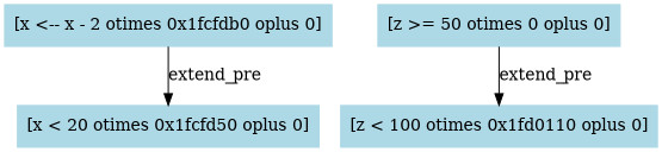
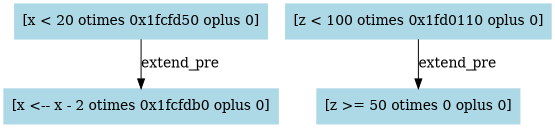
  digraph {
    node [color=lightblue shape=box style=filled]
    edge [color=black]
    n1 [label="[x < 20 otimes 0x1fcfd50 oplus 0]"]
    n2 [label="[x <-- x - 2 otimes 0x1fcfdb0 oplus 0]"]
    n3 [label="[z < 100 otimes 0x1fd0110 oplus 0]"]
    n4 [label="[z >= 50 otimes 0 oplus 0]"]
-   n2 -> n1 [label=extend_pre]
-   n4 -> n3 [label=extend_pre]
+   n1 -> n2 [label=extend_pre]
+   n3 -> n4 [label=extend_pre]
  }
